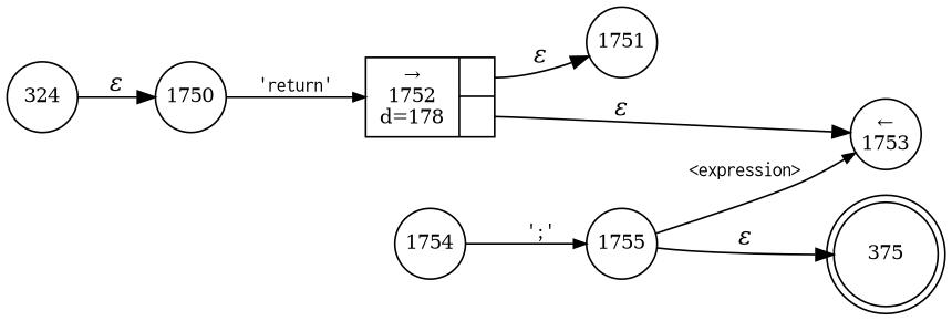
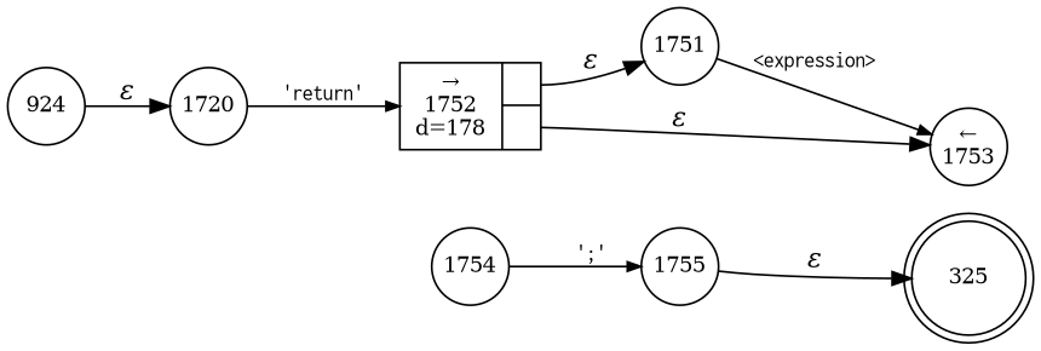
  digraph {
    rankdir=LR
    node [fixedsize=true fontsize=11 shape=circle peripheries=1]
    edge [fontname="Times-Italic"]
-   n1 [label=375 shape=doublecircle width=.6 peripheries=""]
-   n2 [label=324 width=.55]
-   n3 [label=1750 width=.55]
+   n1 [label=325 shape=doublecircle width=.6 peripheries=""]
+   n2 [label=924 width=.55]
+   n3 [label=1720 width=.55]
    n4 [fixedsize=false label="{&rarr;\n1752\nd=178|{<p0>|<p1>}}" shape=record]
    n5 [label=1751 width=.55]
    n6 [label="&larr;\n1753" width=.55]
    n7 [label=1754 width=.55]
    n8 [label=1755 width=.55]
    n2 -> n3 [label="&epsilon;"]
    n3 -> n4 [arrowhead=normal arrowsize=.7 fontname=Courier fontsize=11 label="'return'"]
    n4 -> n5 [label="&epsilon;" tailport=p0]
    n4 -> n6 [label="&epsilon;" tailport=p1]
-   n8 -> n6 [arrowhead=normal arrowsize=.7 fontname=Courier fontsize=11 label="<expression>"]
+   n5 -> n6 [arrowhead=normal arrowsize=.7 fontname=Courier fontsize=11 label="<expression>"]
    n7 -> n8 [arrowhead=normal arrowsize=.7 fontname=Courier fontsize=11 label="';'"]
    n8 -> n1 [label="&epsilon;"]
  }
